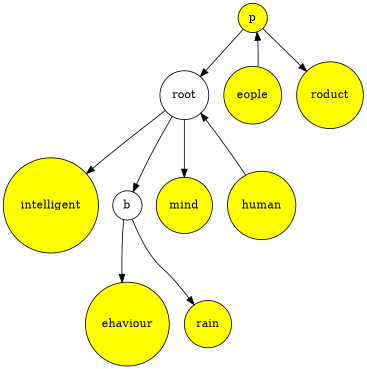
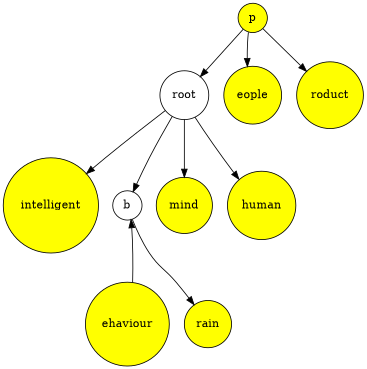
  digraph {
    node [fillcolor=yellow shape=circle style=filled]
    n1 [label=intelligent]
    root [fillcolor="" style=""]
    n3 [fillcolor=white label=b]
    n4 [label=mind]
    n5 [label=human]
    n6 [label=ehaviour]
    n7 [label=rain]
    n8 [label=p]
    n9 [label=eople]
    n10 [label=roduct]
    root -> n1
    root -> n3
    root -> n4
-   n5 -> root
-   n3 -> n6
+   root -> n5
+   n6 -> n3
    n3 -> n7
    n8 -> root
-   n9 -> n8
+   n8 -> n9
    n8 -> n10
  }
